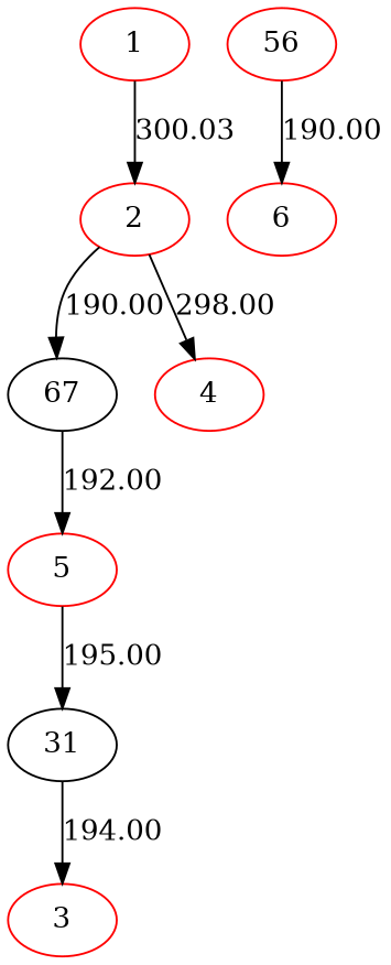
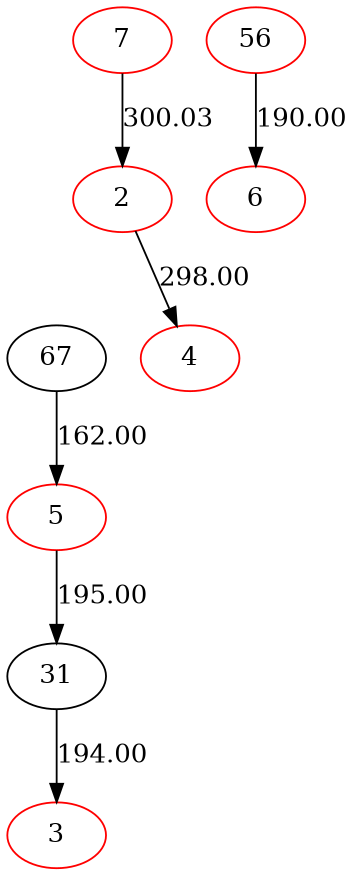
  digraph {
    node [color=red]
-   1
+   1 [label=7]
    2
    67 [color=black]
    4
    56
    6
    5
    31 [color=black]
    3
    1 -> 2 [label=300.03]
-   2 -> 67 [label=190.00]
    2 -> 4 [label=298.00]
-   67 -> 5 [label=192.00]
+   67 -> 5 [label=162.00]
    56 -> 6 [label=190.00]
    5 -> 31 [label=195.00]
    31 -> 3 [label=194.00]
  }
